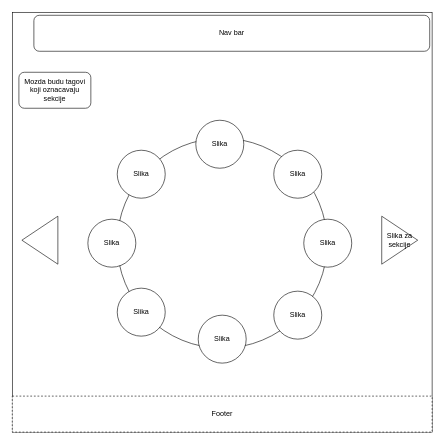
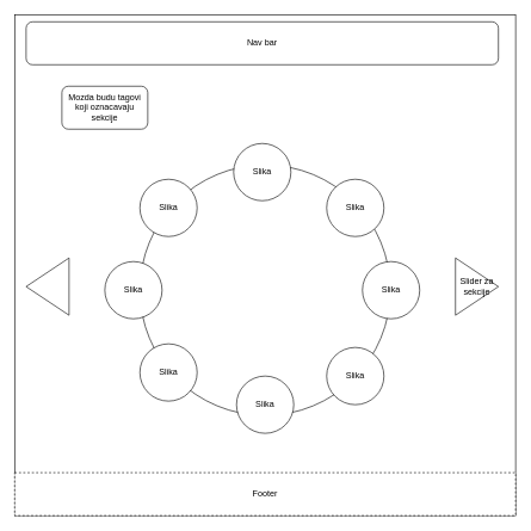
  <mxCell id="0" />
  <mxCell id="1" parent="0" />
  <mxCell id="2" value="" style="whiteSpace=wrap;html=1;aspect=fixed;" vertex="1" parent="1"><mxGeometry x="20" y="20" width="700" height="700" as="geometry" /></mxCell>
  <mxCell id="3" value="" style="ellipse;whiteSpace=wrap;html=1;aspect=fixed;" vertex="1" parent="1"><mxGeometry x="195" y="230" width="350" height="350" as="geometry" /></mxCell>
  <mxCell id="4" value="&lt;span&gt;Slika&lt;/span&gt;" style="ellipse;whiteSpace=wrap;html=1;aspect=fixed;" vertex="1" parent="1"><mxGeometry x="195" y="480" width="80" height="80" as="geometry" /></mxCell>
- <mxCell id="5" value="Nav bar" style="rounded=1;whiteSpace=wrap;html=1;" vertex="1" parent="1"><mxGeometry x="56" y="25" width="660" height="60" as="geometry" /></mxCell>
+ <mxCell id="5" value="Nav bar" style="rounded=1;whiteSpace=wrap;html=1;" vertex="1" parent="1"><mxGeometry x="36" y="30" width="660" height="60" as="geometry" /></mxCell>
  <mxCell id="6" value="Footer" style="rounded=0;whiteSpace=wrap;html=1;dashed=1;" vertex="1" parent="1"><mxGeometry x="20" y="660" width="700" height="60" as="geometry" /></mxCell>
- <mxCell id="7" value="Slika za sekcije" style="triangle;whiteSpace=wrap;html=1;" vertex="1" parent="1"><mxGeometry x="636" y="360" width="60" height="80" as="geometry" /></mxCell>
+ <mxCell id="7" value="Slider za sekcije" style="triangle;whiteSpace=wrap;html=1;" vertex="1" parent="1"><mxGeometry x="636" y="360" width="60" height="80" as="geometry" /></mxCell>
  <mxCell id="8" value="" style="triangle;whiteSpace=wrap;html=1;rotation=-180;" vertex="1" parent="1"><mxGeometry x="36" y="360" width="60" height="80" as="geometry" /></mxCell>
  <mxCell id="9" value="&lt;span&gt;Slika&lt;/span&gt;" style="ellipse;whiteSpace=wrap;html=1;aspect=fixed;" vertex="1" parent="1"><mxGeometry x="330" y="525" width="80" height="80" as="geometry" /></mxCell>
  <mxCell id="10" value="&lt;span&gt;Slika&lt;/span&gt;" style="ellipse;whiteSpace=wrap;html=1;aspect=fixed;" vertex="1" parent="1"><mxGeometry x="456" y="485" width="80" height="80" as="geometry" /></mxCell>
  <mxCell id="11" value="&lt;span&gt;Slika&lt;/span&gt;" style="ellipse;whiteSpace=wrap;html=1;aspect=fixed;" vertex="1" parent="1"><mxGeometry x="506" y="365" width="80" height="80" as="geometry" /></mxCell>
  <mxCell id="12" value="&lt;span&gt;Slika&lt;/span&gt;" style="ellipse;whiteSpace=wrap;html=1;aspect=fixed;" vertex="1" parent="1"><mxGeometry x="456" y="250" width="80" height="80" as="geometry" /></mxCell>
  <mxCell id="13" value="Slika" style="ellipse;whiteSpace=wrap;html=1;aspect=fixed;" vertex="1" parent="1"><mxGeometry x="326" y="200" width="80" height="80" as="geometry" /></mxCell>
  <mxCell id="14" value="&lt;span&gt;Slika&lt;/span&gt;" style="ellipse;whiteSpace=wrap;html=1;aspect=fixed;" vertex="1" parent="1"><mxGeometry x="146" y="365" width="80" height="80" as="geometry" /></mxCell>
  <mxCell id="15" value="&lt;span&gt;Slika&lt;/span&gt;" style="ellipse;whiteSpace=wrap;html=1;aspect=fixed;" vertex="1" parent="1"><mxGeometry x="195" y="250" width="80" height="80" as="geometry" /></mxCell>
- <mxCell id="16" value="Mozda budu tagovi koji oznacavaju sekcije" style="rounded=1;whiteSpace=wrap;html=1;" vertex="1" parent="1"><mxGeometry x="31" y="120" width="120" height="60" as="geometry" /></mxCell>
+ <mxCell id="16" value="Mozda budu tagovi koji oznacavaju sekcije" style="rounded=1;whiteSpace=wrap;html=1;" vertex="1" parent="1"><mxGeometry x="86" y="120" width="120" height="60" as="geometry" /></mxCell>
